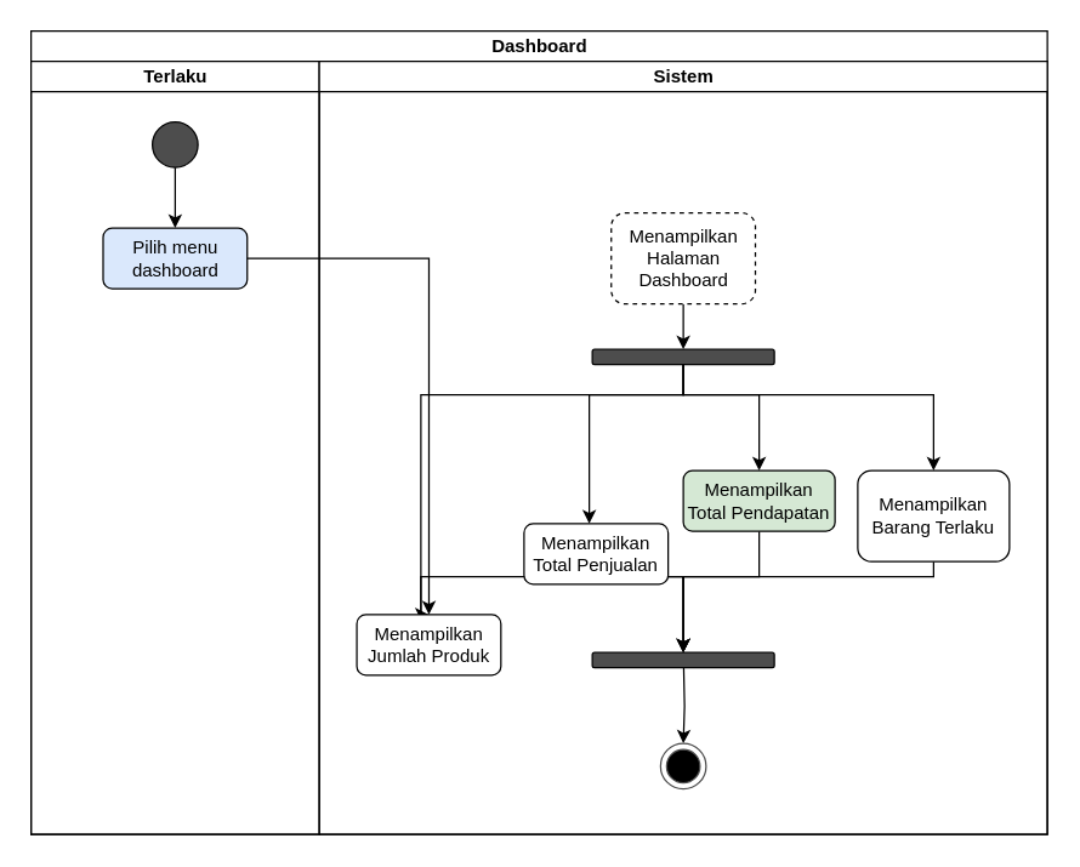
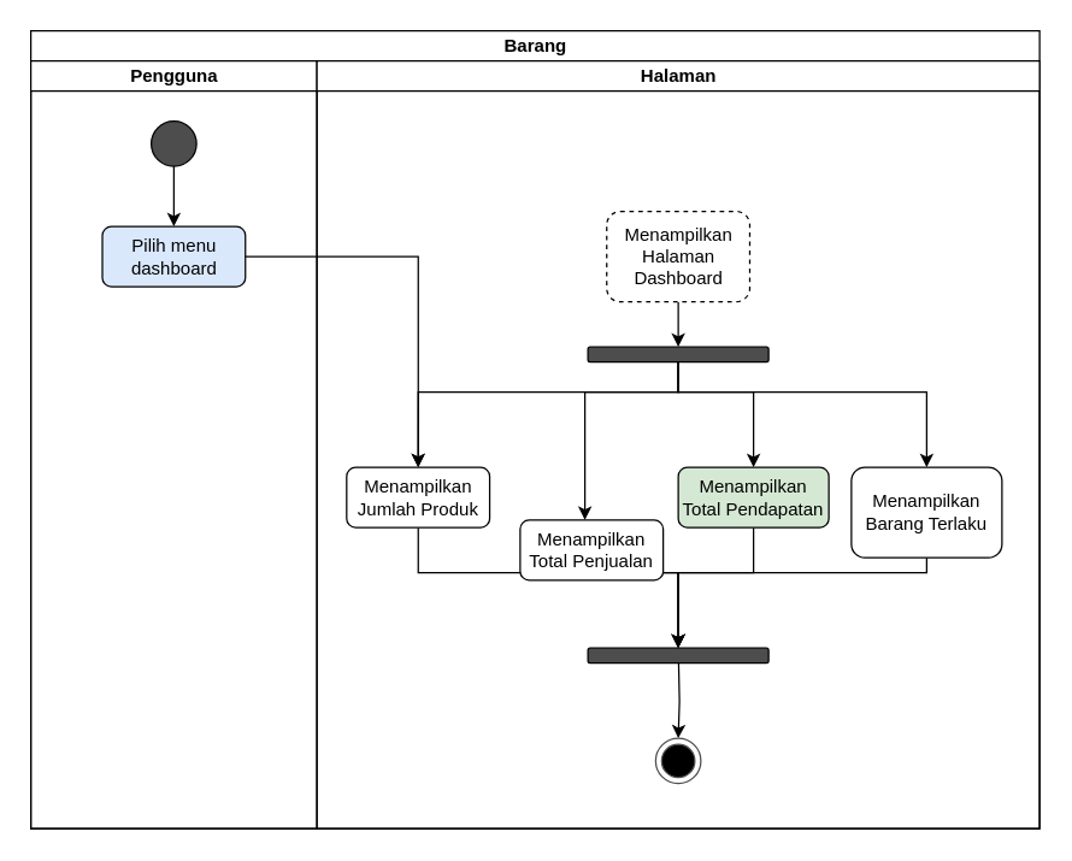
  <mxCell id="0" />
  <mxCell id="1" parent="0" />
- <mxCell id="2" value="Dashboard" style="swimlane;childLayout=stackLayout;resizeParent=1;resizeParentMax=0;startSize=20;html=1;" vertex="1" parent="1"><mxGeometry x="20" y="20" width="670" height="530" as="geometry" /></mxCell>
- <mxCell id="3" value="Terlaku" style="swimlane;startSize=20;html=1;" vertex="1" parent="2"><mxGeometry y="20" width="190" height="510" as="geometry" /></mxCell>
+ <mxCell id="2" value="Barang" style="swimlane;childLayout=stackLayout;resizeParent=1;resizeParentMax=0;startSize=20;html=1;" vertex="1" parent="1"><mxGeometry x="20" y="20" width="670" height="530" as="geometry" /></mxCell>
+ <mxCell id="3" value="Pengguna" style="swimlane;startSize=20;html=1;" vertex="1" parent="2"><mxGeometry y="20" width="190" height="510" as="geometry" /></mxCell>
  <mxCell id="4" style="edgeStyle=orthogonalEdgeStyle;rounded=0;orthogonalLoop=1;jettySize=auto;html=1;" edge="1" parent="3" source="5" target="6"><mxGeometry relative="1" as="geometry" /></mxCell>
  <mxCell id="5" value="" style="ellipse;whiteSpace=wrap;html=1;aspect=fixed;fillColor=#4D4D4D;" vertex="1" parent="3"><mxGeometry x="80" y="40" width="30" height="30" as="geometry" /></mxCell>
  <mxCell id="6" value="Pilih menu dashboard" style="rounded=1;whiteSpace=wrap;html=1;fillColor=#dae8fc;" vertex="1" parent="3"><mxGeometry x="47.5" y="110" width="95" height="40" as="geometry" /></mxCell>
  <mxCell id="7" style="edgeStyle=orthogonalEdgeStyle;rounded=0;orthogonalLoop=1;jettySize=auto;html=1;" edge="1" parent="2" source="6" target="19"><mxGeometry relative="1" as="geometry" /></mxCell>
- <mxCell id="8" value="Sistem" style="swimlane;startSize=20;html=1;" vertex="1" parent="2"><mxGeometry x="190" y="20" width="480" height="510" as="geometry" /></mxCell>
+ <mxCell id="8" value="Halaman" style="swimlane;startSize=20;html=1;" vertex="1" parent="2"><mxGeometry x="190" y="20" width="480" height="510" as="geometry" /></mxCell>
  <mxCell id="9" style="edgeStyle=orthogonalEdgeStyle;rounded=0;orthogonalLoop=1;jettySize=auto;html=1;entryX=0.5;entryY=0;entryDx=0;entryDy=0;" edge="1" parent="8" source="10" target="17"><mxGeometry relative="1" as="geometry" /></mxCell>
  <mxCell id="10" value="Menampilkan Halaman Dashboard" style="rounded=1;whiteSpace=wrap;html=1;dashed=1;" vertex="1" parent="8"><mxGeometry x="192.5" y="100" width="95" height="60" as="geometry" /></mxCell>
  <mxCell id="11" style="edgeStyle=orthogonalEdgeStyle;rounded=0;orthogonalLoop=1;jettySize=auto;html=1;" edge="1" parent="8" target="12"><mxGeometry relative="1" as="geometry"><mxPoint x="240.25" y="400" as="sourcePoint" /></mxGeometry></mxCell>
  <mxCell id="12" value="" style="ellipse;html=1;shape=endState;fillColor=#000000;strokeColor=#4D4D4D;" vertex="1" parent="8"><mxGeometry x="225.0" y="450" width="30" height="30" as="geometry" /></mxCell>
  <mxCell id="13" style="edgeStyle=orthogonalEdgeStyle;rounded=0;orthogonalLoop=1;jettySize=auto;html=1;entryX=0.5;entryY=0;entryDx=0;entryDy=0;" edge="1" parent="8" source="17" target="19"><mxGeometry relative="1" as="geometry"><Array as="points"><mxPoint x="240" y="220" /><mxPoint x="67" y="220" /></Array></mxGeometry></mxCell>
  <mxCell id="14" style="edgeStyle=orthogonalEdgeStyle;rounded=0;orthogonalLoop=1;jettySize=auto;html=1;" edge="1" parent="8" source="17" target="21"><mxGeometry relative="1" as="geometry"><Array as="points"><mxPoint x="240" y="220" /><mxPoint x="178" y="220" /></Array></mxGeometry></mxCell>
  <mxCell id="15" style="edgeStyle=orthogonalEdgeStyle;rounded=0;orthogonalLoop=1;jettySize=auto;html=1;entryX=0.5;entryY=0;entryDx=0;entryDy=0;" edge="1" parent="8" source="17" target="23"><mxGeometry relative="1" as="geometry"><Array as="points"><mxPoint x="240" y="220" /><mxPoint x="290" y="220" /></Array></mxGeometry></mxCell>
  <mxCell id="16" style="edgeStyle=orthogonalEdgeStyle;rounded=0;orthogonalLoop=1;jettySize=auto;html=1;entryX=0.5;entryY=0;entryDx=0;entryDy=0;" edge="1" parent="8" source="17" target="25"><mxGeometry relative="1" as="geometry"><Array as="points"><mxPoint x="240" y="220" /><mxPoint x="405" y="220" /></Array></mxGeometry></mxCell>
  <mxCell id="17" value="" style="rounded=1;whiteSpace=wrap;html=1;fillColor=#4D4D4D;" vertex="1" parent="8"><mxGeometry x="180" y="190" width="120" height="10" as="geometry" /></mxCell>
  <mxCell id="18" style="edgeStyle=orthogonalEdgeStyle;rounded=0;orthogonalLoop=1;jettySize=auto;html=1;entryX=0.5;entryY=0;entryDx=0;entryDy=0;" edge="1" parent="8" source="19" target="26"><mxGeometry relative="1" as="geometry"><Array as="points"><mxPoint x="67" y="340" /><mxPoint x="240" y="340" /></Array></mxGeometry></mxCell>
- <mxCell id="19" value="Menampilkan Jumlah Produk" style="rounded=1;whiteSpace=wrap;html=1;" vertex="1" parent="8"><mxGeometry x="24.75" y="365" width="95" height="40" as="geometry" /></mxCell>
+ <mxCell id="19" value="Menampilkan Jumlah Produk" style="rounded=1;whiteSpace=wrap;html=1;" vertex="1" parent="8"><mxGeometry x="19.75" y="270" width="95" height="40" as="geometry" /></mxCell>
  <mxCell id="20" style="edgeStyle=orthogonalEdgeStyle;rounded=0;orthogonalLoop=1;jettySize=auto;html=1;entryX=0.5;entryY=0;entryDx=0;entryDy=0;" edge="1" parent="8" source="21" target="26"><mxGeometry relative="1" as="geometry"><Array as="points"><mxPoint x="178" y="340" /><mxPoint x="240" y="340" /></Array></mxGeometry></mxCell>
  <mxCell id="21" value="Menampilkan Total Penjualan" style="rounded=1;whiteSpace=wrap;html=1;" vertex="1" parent="8"><mxGeometry x="135" y="305" width="95" height="40" as="geometry" /></mxCell>
  <mxCell id="22" style="edgeStyle=orthogonalEdgeStyle;rounded=0;orthogonalLoop=1;jettySize=auto;html=1;" edge="1" parent="8" source="23"><mxGeometry relative="1" as="geometry"><mxPoint x="240" y="390" as="targetPoint" /><Array as="points"><mxPoint x="290" y="340" /><mxPoint x="240" y="340" /></Array></mxGeometry></mxCell>
  <mxCell id="23" value="Menampilkan Total Pendapatan" style="rounded=1;whiteSpace=wrap;html=1;fillColor=#d5e8d4;" vertex="1" parent="8"><mxGeometry x="240" y="270" width="100" height="40" as="geometry" /></mxCell>
  <mxCell id="24" style="edgeStyle=orthogonalEdgeStyle;rounded=0;orthogonalLoop=1;jettySize=auto;html=1;entryX=0.5;entryY=0;entryDx=0;entryDy=0;" edge="1" parent="8" source="25" target="26"><mxGeometry relative="1" as="geometry"><Array as="points"><mxPoint x="405" y="340" /><mxPoint x="240" y="340" /></Array></mxGeometry></mxCell>
  <mxCell id="25" value="Menampilkan Barang Terlaku" style="rounded=1;whiteSpace=wrap;html=1;" vertex="1" parent="8"><mxGeometry x="355.0" y="270" width="100" height="60" as="geometry" /></mxCell>
  <mxCell id="26" value="" style="rounded=1;whiteSpace=wrap;html=1;fillColor=#4D4D4D;" vertex="1" parent="8"><mxGeometry x="180" y="390" width="120" height="10" as="geometry" /></mxCell>
